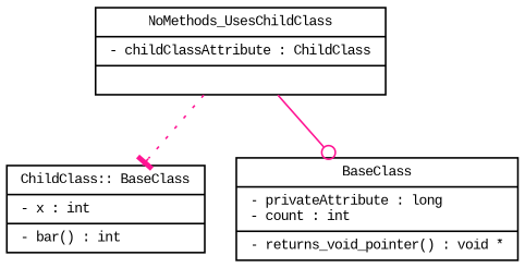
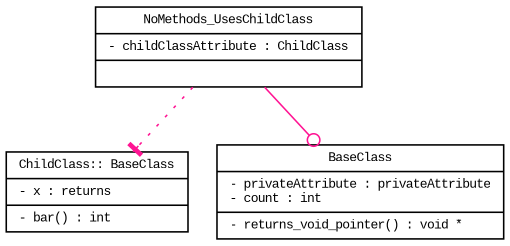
  digraph {
    fontname="Liberation Mono"
    fontsize=8
    node [fontname="Liberation Mono" fontsize=8 shape=record]
    edge [color=deeppink fontname="Liberation Mono" fontsize=8]
    n1 [label="{ NoMethods_UsesChildClass|- childClassAttribute :  ChildClass\l|}"]
-   n2 [label="{ ChildClass:: BaseClass|- x : int\l|- bar() : int\l}"]
-   n3 [label="{ BaseClass|- privateAttribute : long\l- count : int\l|- returns_void_pointer() : void *\l}"]
+   n2 [label="{ ChildClass:: BaseClass|- x : returns\l|- bar() : int\l}"]
+   n3 [label="{ BaseClass|- privateAttribute : privateAttribute\l- count : int\l|- returns_void_pointer() : void *\l}"]
    n1 -> n2 [arrowhead=tee style=dotted]
    n1 -> n3 [arrowhead=odot style=solid]
  }
